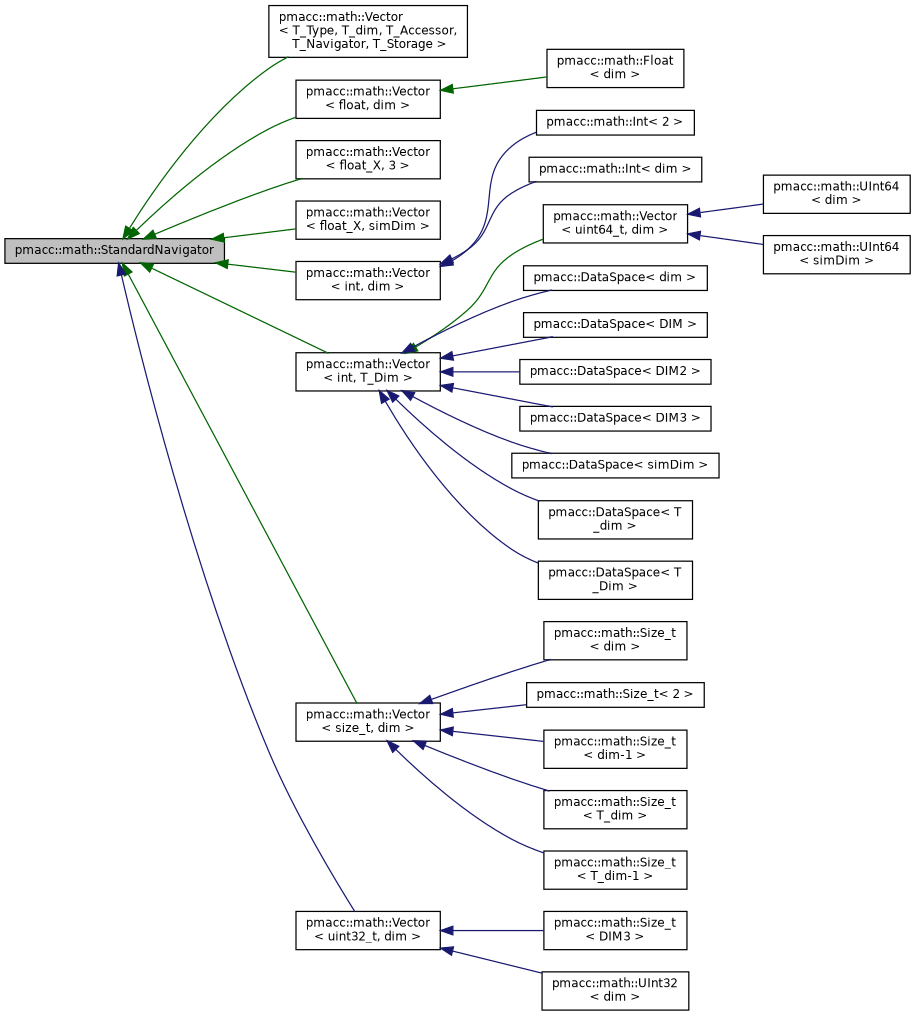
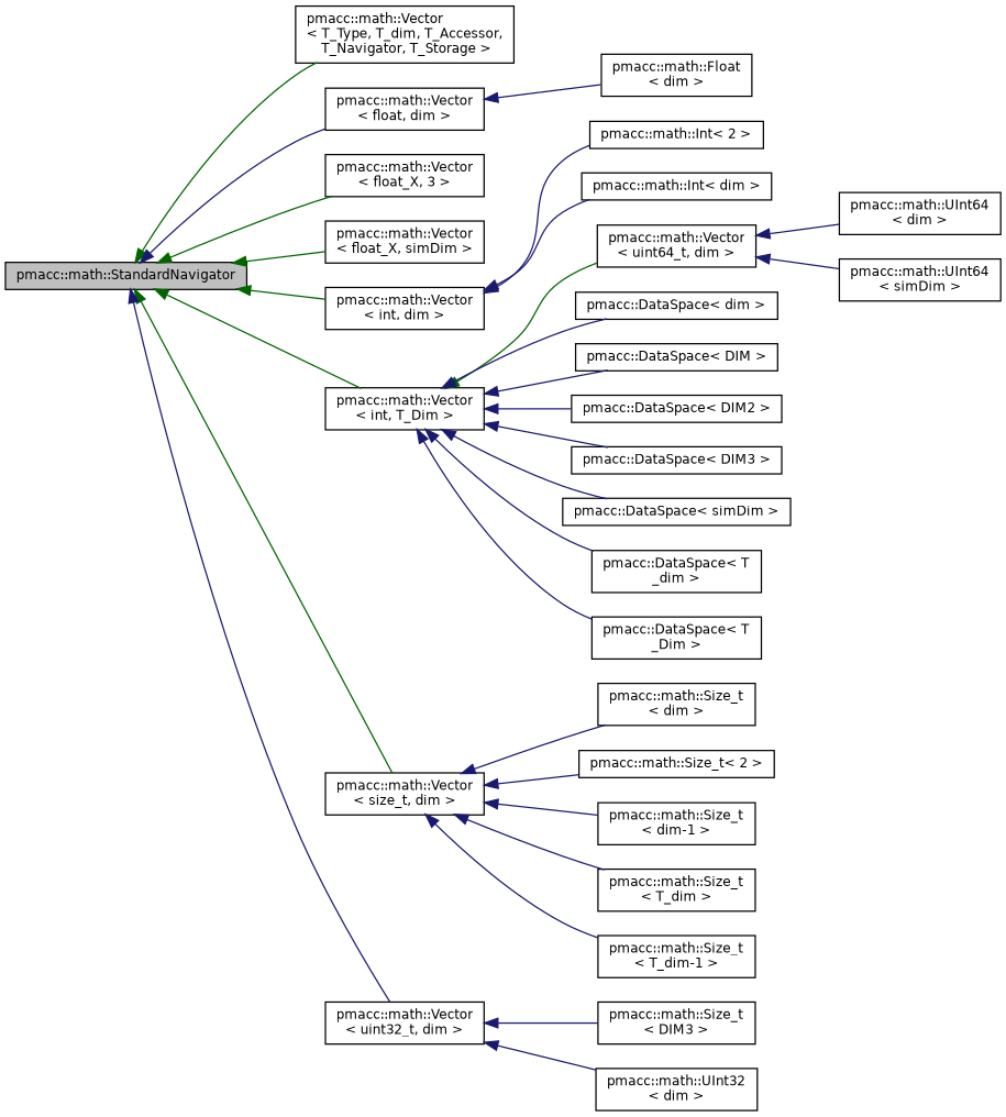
  digraph {
    rankdir=LR
    node [color=black fillcolor=white fontname=Helvetica fontsize=10 shape=record style=filled]
    edge [color=midnightblue dir=back fontname=Helvetica fontsize=10 labelfontname=Helvetica labelfontsize=10 style=solid]
    n1 [fillcolor=grey75 fontcolor=black height=0.2 label="pmacc::math::StandardNavigator" width=0.4]
    n2 [height=0.2 label="pmacc::math::Vector\l\< T_Type, T_dim, T_Accessor,\l T_Navigator, T_Storage \>" width=0.4]
    n3 [height=0.2 label="pmacc::math::Vector\l\< float, dim \>" width=0.4]
    n4 [height=0.2 label="pmacc::math::Vector\l\< float_X, 3 \>" width=0.4]
    n5 [height=0.2 label="pmacc::math::Vector\l\< float_X, simDim \>" width=0.4]
    n6 [height=0.2 label="pmacc::math::Vector\l\< int, dim \>" width=0.4]
    n7 [height=0.2 label="pmacc::math::Vector\l\< int, T_Dim \>" width=0.4]
    n8 [height=0.2 label="pmacc::math::Vector\l\< size_t, dim \>" width=0.4]
    n9 [height=0.2 label="pmacc::math::Vector\l\< uint32_t, dim \>" width=0.4]
    n10 [height=0.2 label="pmacc::math::Float\l\< dim \>" width=0.4]
    n11 [height=0.2 label="pmacc::math::Int\< 2 \>" width=0.4]
    n12 [height=0.2 label="pmacc::math::Int\< dim \>" width=0.4]
    n13 [height=0.2 label="pmacc::math::Vector\l\< uint64_t, dim \>" width=0.4]
    n14 [height=0.2 label="pmacc::DataSpace\< dim \>" width=0.4]
    n15 [height=0.2 label="pmacc::DataSpace\< DIM \>" width=0.4]
    n16 [height=0.2 label="pmacc::DataSpace\< DIM2 \>" width=0.4]
    n17 [height=0.2 label="pmacc::DataSpace\< DIM3 \>" width=0.4]
    n18 [height=0.2 label="pmacc::DataSpace\< simDim \>" width=0.4]
    n19 [height=0.2 label="pmacc::DataSpace\< T\l_dim \>" width=0.4]
    n20 [height=0.2 label="pmacc::DataSpace\< T\l_Dim \>" width=0.4]
    n21 [height=0.2 label="pmacc::math::Size_t\l\< dim \>" width=0.4]
    n22 [height=0.2 label="pmacc::math::Size_t\< 2 \>" width=0.4]
    n23 [height=0.2 label="pmacc::math::Size_t\l\< dim-1 \>" width=0.4]
    n24 [height=0.2 label="pmacc::math::Size_t\l\< T_dim \>" width=0.4]
    n25 [height=0.2 label="pmacc::math::Size_t\l\< T_dim-1 \>" width=0.4]
    n26 [height=0.2 label="pmacc::math::Size_t\l\< DIM3 \>" width=0.4]
    n27 [height=0.2 label="pmacc::math::UInt32\l\< dim \>" width=0.4]
    n28 [height=0.2 label="pmacc::math::UInt64\l\< dim \>" width=0.4]
    n29 [height=0.2 label="pmacc::math::UInt64\l\< simDim \>" width=0.4]
    n1 -> n2 [color=darkgreen]
-   n1 -> n3 [color=darkgreen]
+   n1 -> n3
    n1 -> n4 [color=darkgreen]
    n1 -> n5 [color=darkgreen]
    n1 -> n6 [color=darkgreen]
    n1 -> n7 [color=darkgreen]
    n1 -> n8 [color=darkgreen]
    n1 -> n9
-   n3 -> n10 [color=darkgreen]
+   n3 -> n10
    n6 -> n11
    n6 -> n12
    n7 -> n13 [color=darkgreen]
    n7 -> n14
    n7 -> n15
    n7 -> n16
    n7 -> n17
    n7 -> n18
    n7 -> n19
    n7 -> n20
    n8 -> n21
    n8 -> n22
    n8 -> n23
    n8 -> n24
    n8 -> n25
    n9 -> n26
    n9 -> n27
    n13 -> n28
    n13 -> n29
  }
